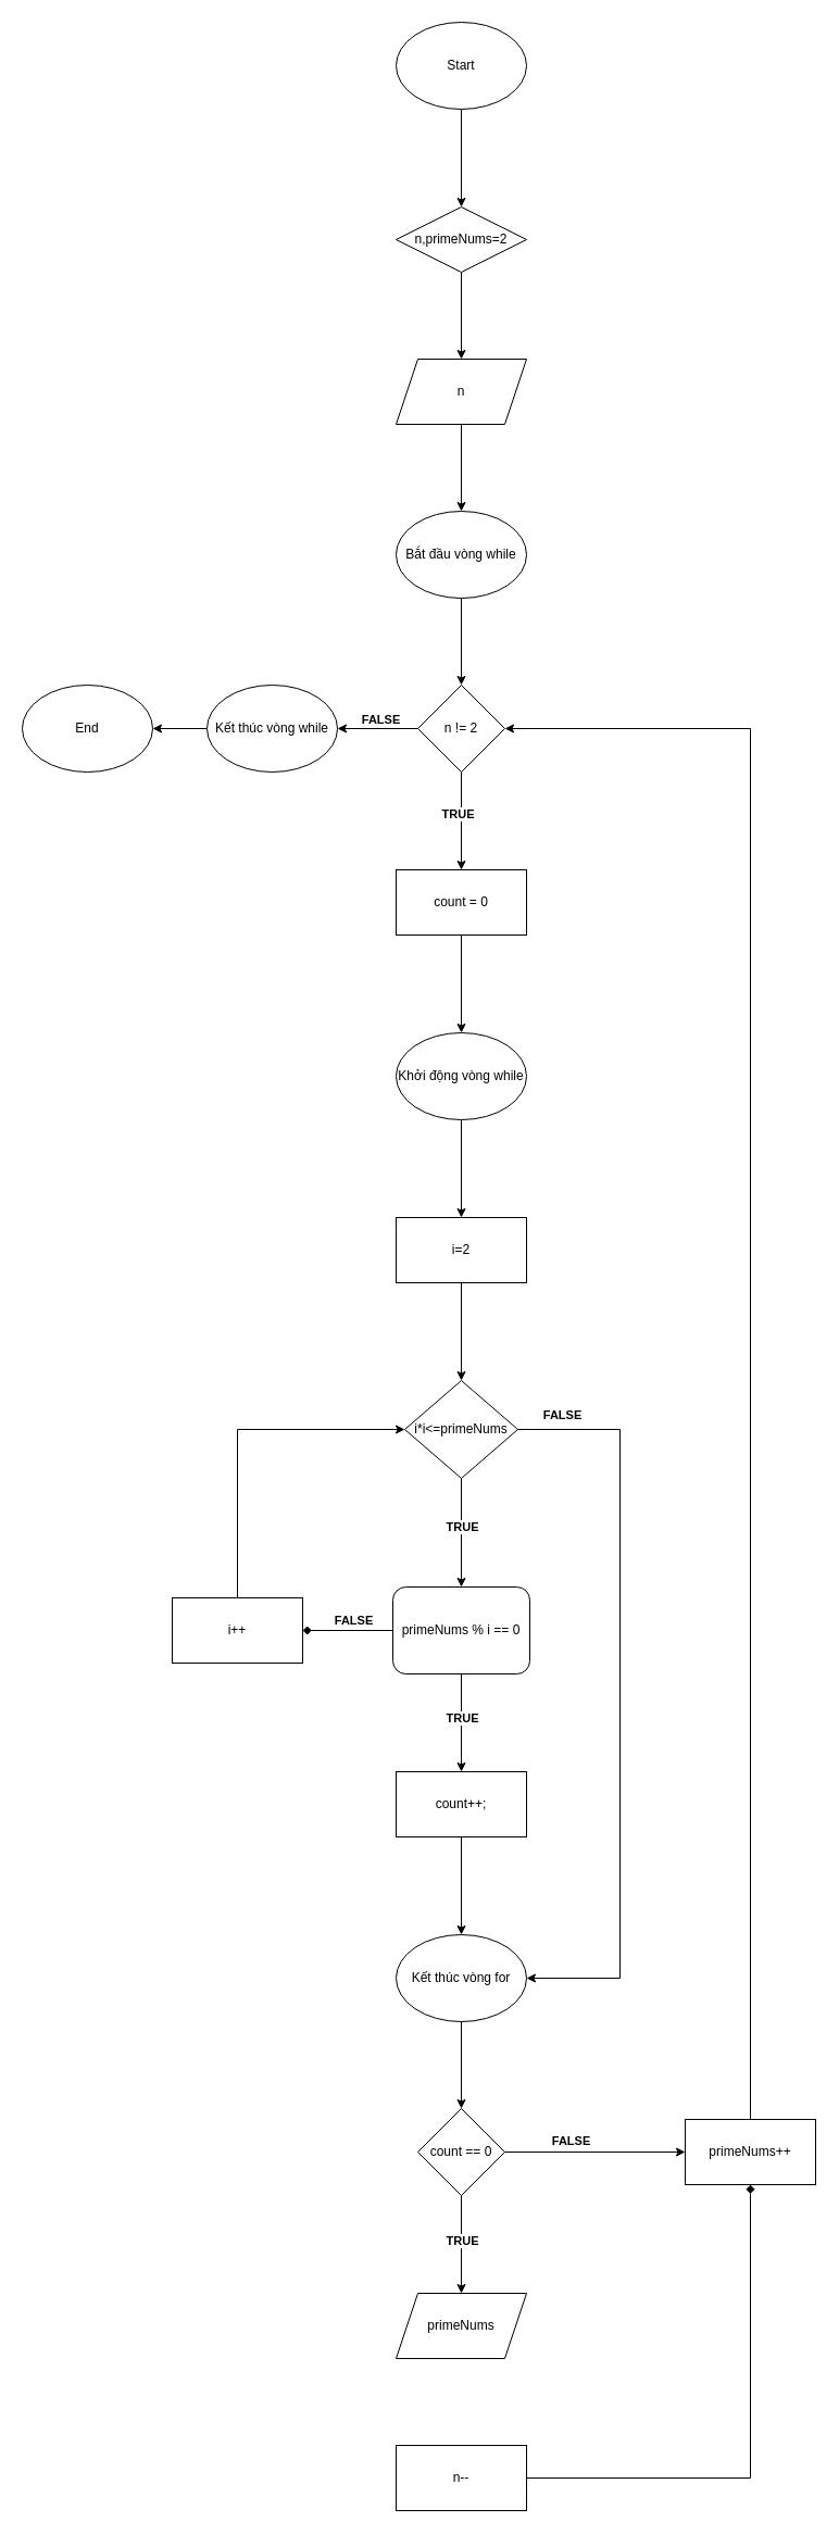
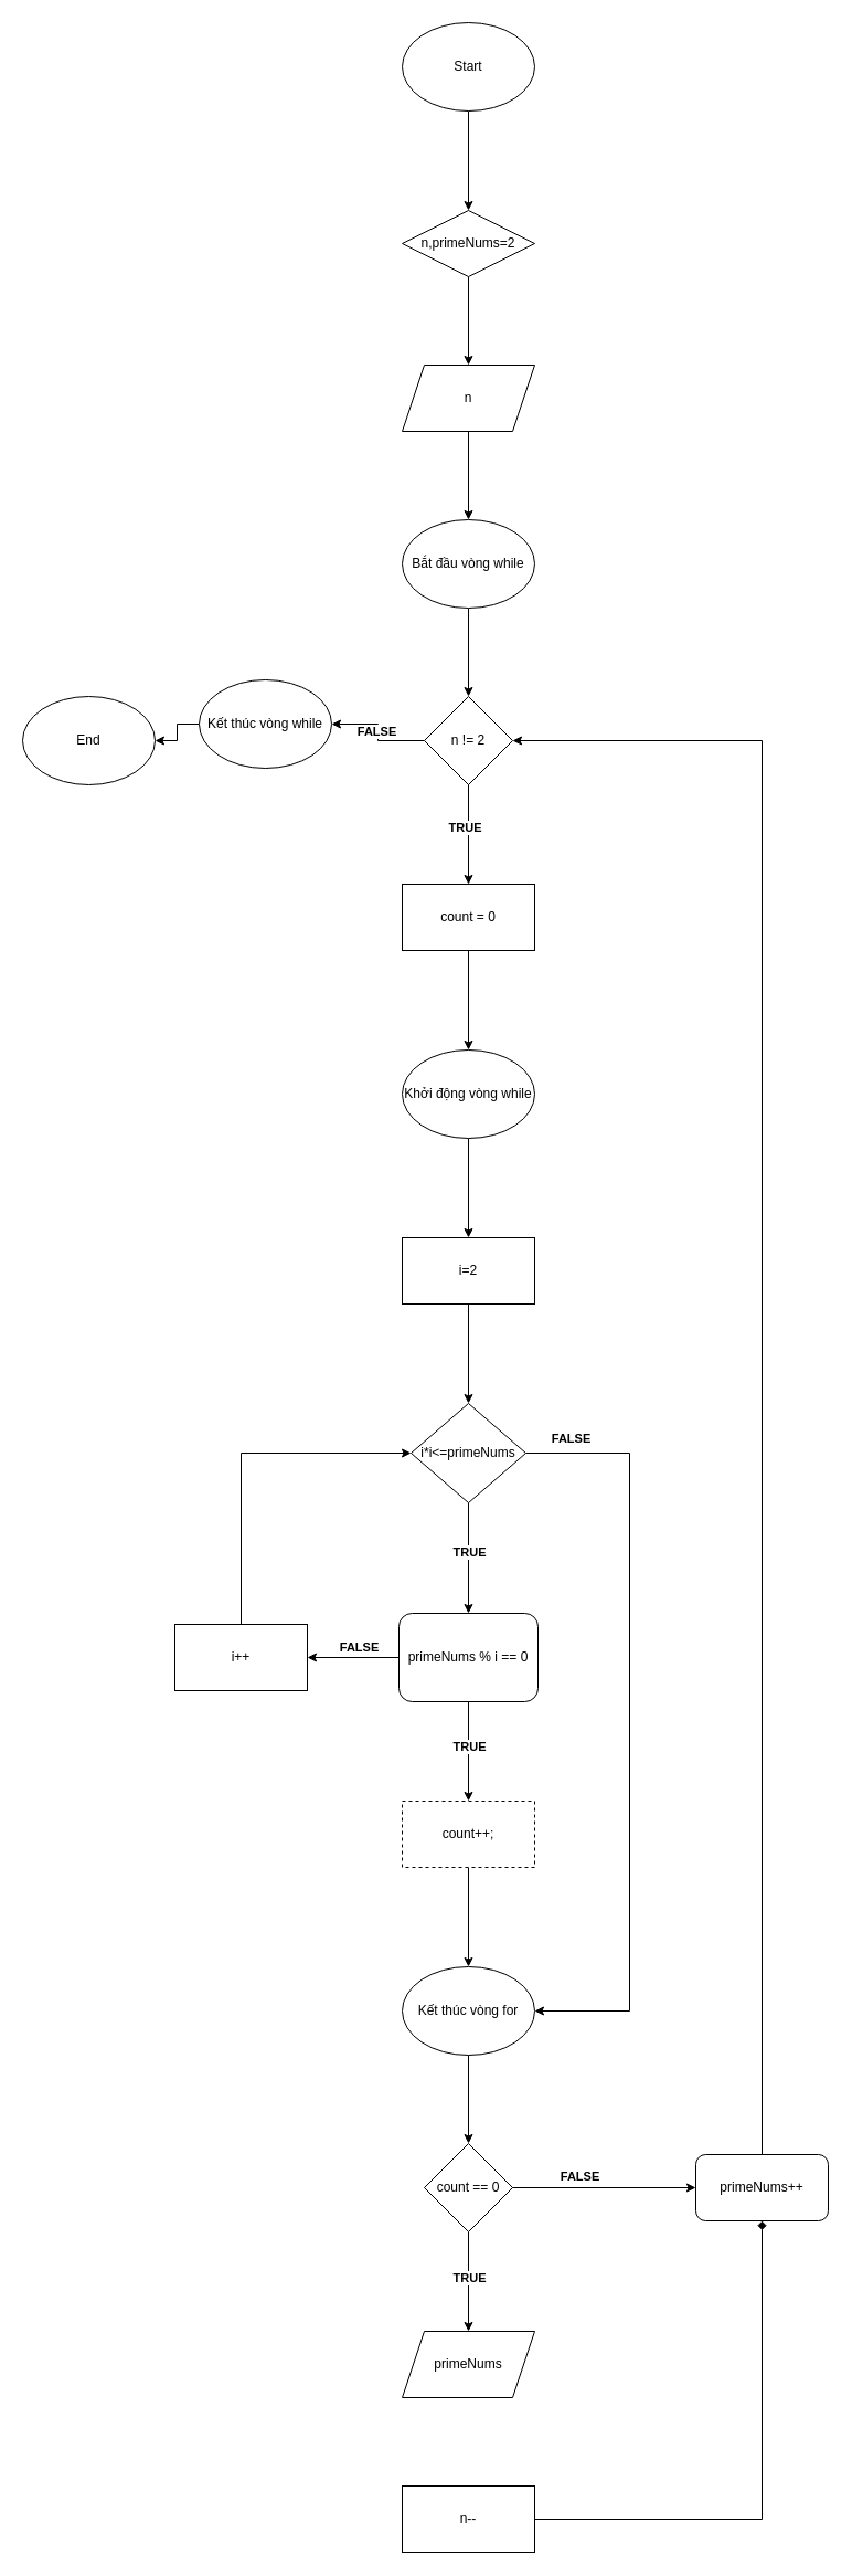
  <mxCell id="0" />
  <mxCell id="1" parent="0" />
  <mxCell id="2" value="" style="edgeStyle=orthogonalEdgeStyle;rounded=0;orthogonalLoop=1;jettySize=auto;html=1;" edge="1" parent="1" source="3" target="5"><mxGeometry relative="1" as="geometry" /></mxCell>
  <mxCell id="3" value="Start" style="ellipse;whiteSpace=wrap;html=1;" vertex="1" parent="1"><mxGeometry x="364" y="20" width="120" height="80" as="geometry" /></mxCell>
  <mxCell id="4" value="" style="edgeStyle=orthogonalEdgeStyle;rounded=0;orthogonalLoop=1;jettySize=auto;html=1;" edge="1" parent="1" source="5" target="7"><mxGeometry relative="1" as="geometry" /></mxCell>
  <mxCell id="5" value="n,primeNums=2" style="rhombus;whiteSpace=wrap;html=1;" vertex="1" parent="1"><mxGeometry x="364" y="190" width="120" height="60" as="geometry" /></mxCell>
  <mxCell id="6" value="" style="edgeStyle=orthogonalEdgeStyle;rounded=0;orthogonalLoop=1;jettySize=auto;html=1;" edge="1" parent="1" source="7" target="9"><mxGeometry relative="1" as="geometry" /></mxCell>
  <mxCell id="7" value="n" style="shape=parallelogram;perimeter=parallelogramPerimeter;whiteSpace=wrap;html=1;fixedSize=1;" vertex="1" parent="1"><mxGeometry x="364" y="330" width="120" height="60" as="geometry" /></mxCell>
  <mxCell id="8" value="" style="edgeStyle=orthogonalEdgeStyle;rounded=0;orthogonalLoop=1;jettySize=auto;html=1;" edge="1" parent="1" source="9" target="14"><mxGeometry relative="1" as="geometry" /></mxCell>
  <mxCell id="9" value="Bắt đầu vòng while" style="ellipse;whiteSpace=wrap;html=1;" vertex="1" parent="1"><mxGeometry x="364" y="470" width="120" height="80" as="geometry" /></mxCell>
  <mxCell id="10" value="" style="edgeStyle=orthogonalEdgeStyle;rounded=0;orthogonalLoop=1;jettySize=auto;html=1;" edge="1" parent="1" source="14" target="16"><mxGeometry relative="1" as="geometry" /></mxCell>
  <mxCell id="11" value="TRUE" style="edgeLabel;html=1;align=center;verticalAlign=middle;resizable=0;points=[];fontStyle=1" vertex="1" connectable="0" parent="10"><mxGeometry x="-0.148" y="2" relative="1" as="geometry"><mxPoint x="-6" as="offset" /></mxGeometry></mxCell>
  <mxCell id="12" value="" style="edgeStyle=orthogonalEdgeStyle;rounded=0;orthogonalLoop=1;jettySize=auto;html=1;" edge="1" parent="1" source="14" target="48"><mxGeometry relative="1" as="geometry" /></mxCell>
  <mxCell id="13" value="FALSE" style="edgeLabel;html=1;align=center;verticalAlign=bottom;resizable=0;points=[];fontStyle=1" vertex="1" connectable="0" parent="12"><mxGeometry x="-0.228" y="-2" relative="1" as="geometry"><mxPoint x="-6" y="2" as="offset" /></mxGeometry></mxCell>
  <mxCell id="14" value="n != 2" style="rhombus;whiteSpace=wrap;html=1;" vertex="1" parent="1"><mxGeometry x="384" y="630" width="80" height="80" as="geometry" /></mxCell>
  <mxCell id="15" value="" style="edgeStyle=orthogonalEdgeStyle;rounded=0;orthogonalLoop=1;jettySize=auto;html=1;" edge="1" parent="1" source="16" target="18"><mxGeometry relative="1" as="geometry" /></mxCell>
  <mxCell id="16" value="count = 0" style="whiteSpace=wrap;html=1;" vertex="1" parent="1"><mxGeometry x="364" y="800" width="120" height="60" as="geometry" /></mxCell>
  <mxCell id="17" value="" style="edgeStyle=orthogonalEdgeStyle;rounded=0;orthogonalLoop=1;jettySize=auto;html=1;" edge="1" parent="1" source="18" target="20"><mxGeometry relative="1" as="geometry" /></mxCell>
  <mxCell id="18" value="Khởi động vòng while" style="ellipse;whiteSpace=wrap;html=1;" vertex="1" parent="1"><mxGeometry x="364" y="950" width="120" height="80" as="geometry" /></mxCell>
  <mxCell id="19" value="" style="edgeStyle=orthogonalEdgeStyle;rounded=0;orthogonalLoop=1;jettySize=auto;html=1;" edge="1" parent="1" source="20" target="25"><mxGeometry relative="1" as="geometry" /></mxCell>
  <mxCell id="20" value="i=2" style="whiteSpace=wrap;html=1;" vertex="1" parent="1"><mxGeometry x="364" y="1120" width="120" height="60" as="geometry" /></mxCell>
  <mxCell id="21" value="" style="edgeStyle=orthogonalEdgeStyle;rounded=0;orthogonalLoop=1;jettySize=auto;html=1;" edge="1" parent="1" source="25" target="30"><mxGeometry relative="1" as="geometry" /></mxCell>
  <mxCell id="22" value="TRUE" style="edgeLabel;html=1;align=center;verticalAlign=middle;resizable=0;points=[];fontStyle=1" vertex="1" connectable="0" parent="21"><mxGeometry x="-0.12" y="3" relative="1" as="geometry"><mxPoint x="-3" as="offset" /></mxGeometry></mxCell>
  <mxCell id="23" style="edgeStyle=orthogonalEdgeStyle;rounded=0;orthogonalLoop=1;jettySize=auto;html=1;exitX=1;exitY=0.5;exitDx=0;exitDy=0;entryX=1;entryY=0.5;entryDx=0;entryDy=0;" edge="1" parent="1" source="25" target="34"><mxGeometry relative="1" as="geometry"><Array as="points"><mxPoint x="570" y="1315" /><mxPoint x="570" y="1820" /></Array></mxGeometry></mxCell>
  <mxCell id="24" value="FALSE" style="edgeLabel;html=1;align=center;verticalAlign=bottom;resizable=0;points=[];fontStyle=1" vertex="1" connectable="0" parent="23"><mxGeometry x="-0.883" y="2" relative="1" as="geometry"><mxPoint y="-3" as="offset" /></mxGeometry></mxCell>
  <mxCell id="25" value="i*i&amp;lt;=primeNums" style="rhombus;whiteSpace=wrap;html=1;" vertex="1" parent="1"><mxGeometry x="372" y="1270" width="104" height="90" as="geometry" /></mxCell>
  <mxCell id="26" value="" style="edgeStyle=orthogonalEdgeStyle;rounded=0;orthogonalLoop=1;jettySize=auto;html=1;" edge="1" parent="1" source="30" target="32"><mxGeometry relative="1" as="geometry" /></mxCell>
- <mxCell id="27" value="" style="edgeStyle=orthogonalEdgeStyle;rounded=0;orthogonalLoop=1;jettySize=auto;html=1;endArrow=diamond;" edge="1" parent="1" source="30" target="36"><mxGeometry relative="1" as="geometry" /></mxCell>
+ <mxCell id="27" value="" style="edgeStyle=orthogonalEdgeStyle;rounded=0;orthogonalLoop=1;jettySize=auto;html=1;" edge="1" parent="1" source="30" target="36"><mxGeometry relative="1" as="geometry" /></mxCell>
  <mxCell id="28" value="TRUE" style="edgeLabel;html=1;align=center;verticalAlign=middle;resizable=0;points=[];fontStyle=1" vertex="1" connectable="0" parent="27"><mxGeometry x="-0.084" y="-3" relative="1" as="geometry"><mxPoint x="101" y="83" as="offset" /></mxGeometry></mxCell>
  <mxCell id="29" value="FALSE" style="edgeLabel;html=1;align=center;verticalAlign=middle;resizable=0;points=[];fontStyle=1" vertex="1" connectable="0" parent="27"><mxGeometry x="-0.108" relative="1" as="geometry"><mxPoint y="-10" as="offset" /></mxGeometry></mxCell>
  <mxCell id="30" value="primeNums % i == 0" style="whiteSpace=wrap;html=1;rounded=1;" vertex="1" parent="1"><mxGeometry x="361" y="1460" width="126" height="80" as="geometry" /></mxCell>
  <mxCell id="31" value="" style="edgeStyle=orthogonalEdgeStyle;rounded=0;orthogonalLoop=1;jettySize=auto;html=1;" edge="1" parent="1" source="32" target="34"><mxGeometry relative="1" as="geometry" /></mxCell>
- <mxCell id="32" value="count++;" style="whiteSpace=wrap;html=1;" vertex="1" parent="1"><mxGeometry x="364" y="1630" width="120" height="60" as="geometry" /></mxCell>
+ <mxCell id="32" value="count++;" style="whiteSpace=wrap;html=1;dashed=1;" vertex="1" parent="1"><mxGeometry x="364" y="1630" width="120" height="60" as="geometry" /></mxCell>
  <mxCell id="33" value="" style="edgeStyle=orthogonalEdgeStyle;rounded=0;orthogonalLoop=1;jettySize=auto;html=1;" edge="1" parent="1" source="34" target="41"><mxGeometry relative="1" as="geometry" /></mxCell>
  <mxCell id="34" value="Kết thúc vòng for" style="ellipse;whiteSpace=wrap;html=1;" vertex="1" parent="1"><mxGeometry x="364" y="1780" width="120" height="80" as="geometry" /></mxCell>
  <mxCell id="35" style="edgeStyle=orthogonalEdgeStyle;rounded=0;orthogonalLoop=1;jettySize=auto;html=1;exitX=0.5;exitY=0;exitDx=0;exitDy=0;entryX=0;entryY=0.5;entryDx=0;entryDy=0;" edge="1" parent="1" source="36" target="25"><mxGeometry relative="1" as="geometry" /></mxCell>
  <mxCell id="36" value="i++" style="whiteSpace=wrap;html=1;" vertex="1" parent="1"><mxGeometry x="158" y="1470" width="120" height="60" as="geometry" /></mxCell>
  <mxCell id="37" value="" style="edgeStyle=orthogonalEdgeStyle;rounded=0;orthogonalLoop=1;jettySize=auto;html=1;" edge="1" parent="1" source="41" target="46"><mxGeometry relative="1" as="geometry" /></mxCell>
  <mxCell id="38" value="FALSE" style="edgeLabel;html=1;align=center;verticalAlign=bottom;resizable=0;points=[];fontStyle=1" vertex="1" connectable="0" parent="37"><mxGeometry x="-0.278" y="2" relative="1" as="geometry"><mxPoint as="offset" /></mxGeometry></mxCell>
  <mxCell id="39" value="" style="edgeStyle=orthogonalEdgeStyle;rounded=0;orthogonalLoop=1;jettySize=auto;html=1;" edge="1" parent="1" source="41" target="42"><mxGeometry relative="1" as="geometry" /></mxCell>
  <mxCell id="40" value="TRUE" style="edgeLabel;html=1;align=center;verticalAlign=middle;resizable=0;points=[];fontStyle=1" vertex="1" connectable="0" parent="39"><mxGeometry x="-0.187" relative="1" as="geometry"><mxPoint y="4" as="offset" /></mxGeometry></mxCell>
  <mxCell id="41" value="count == 0" style="rhombus;whiteSpace=wrap;html=1;" vertex="1" parent="1"><mxGeometry x="384" y="1940" width="80" height="80" as="geometry" /></mxCell>
  <mxCell id="42" value="primeNums" style="shape=parallelogram;perimeter=parallelogramPerimeter;whiteSpace=wrap;html=1;fixedSize=1;" vertex="1" parent="1"><mxGeometry x="364" y="2110" width="120" height="60" as="geometry" /></mxCell>
  <mxCell id="43" style="edgeStyle=orthogonalEdgeStyle;rounded=0;orthogonalLoop=1;jettySize=auto;html=1;exitX=1;exitY=0.5;exitDx=0;exitDy=0;entryX=0.5;entryY=1;entryDx=0;entryDy=0;endArrow=diamond;" edge="1" parent="1" source="44" target="46"><mxGeometry relative="1" as="geometry" /></mxCell>
  <mxCell id="44" value="n--" style="whiteSpace=wrap;html=1;" vertex="1" parent="1"><mxGeometry x="364" y="2250" width="120" height="60" as="geometry" /></mxCell>
  <mxCell id="45" style="edgeStyle=orthogonalEdgeStyle;rounded=0;orthogonalLoop=1;jettySize=auto;html=1;exitX=0.5;exitY=0;exitDx=0;exitDy=0;entryX=1;entryY=0.5;entryDx=0;entryDy=0;" edge="1" parent="1" source="46" target="14"><mxGeometry relative="1" as="geometry" /></mxCell>
- <mxCell id="46" value="primeNums++" style="whiteSpace=wrap;html=1;" vertex="1" parent="1"><mxGeometry x="630" y="1950" width="120" height="60" as="geometry" /></mxCell>
+ <mxCell id="46" value="primeNums++" style="whiteSpace=wrap;html=1;rounded=1;" vertex="1" parent="1"><mxGeometry x="630" y="1950" width="120" height="60" as="geometry" /></mxCell>
  <mxCell id="47" value="" style="edgeStyle=orthogonalEdgeStyle;rounded=0;orthogonalLoop=1;jettySize=auto;html=1;" edge="1" parent="1" source="48" target="49"><mxGeometry relative="1" as="geometry" /></mxCell>
- <mxCell id="48" value="Kết thúc vòng while" style="ellipse;whiteSpace=wrap;html=1;" vertex="1" parent="1"><mxGeometry x="190" y="630" width="120" height="80" as="geometry" /></mxCell>
+ <mxCell id="48" value="Kết thúc vòng while" style="ellipse;whiteSpace=wrap;html=1;" vertex="1" parent="1"><mxGeometry x="180" y="615" width="120" height="80" as="geometry" /></mxCell>
  <mxCell id="49" value="End" style="ellipse;whiteSpace=wrap;html=1;" vertex="1" parent="1"><mxGeometry x="20" y="630" width="120" height="80" as="geometry" /></mxCell>
